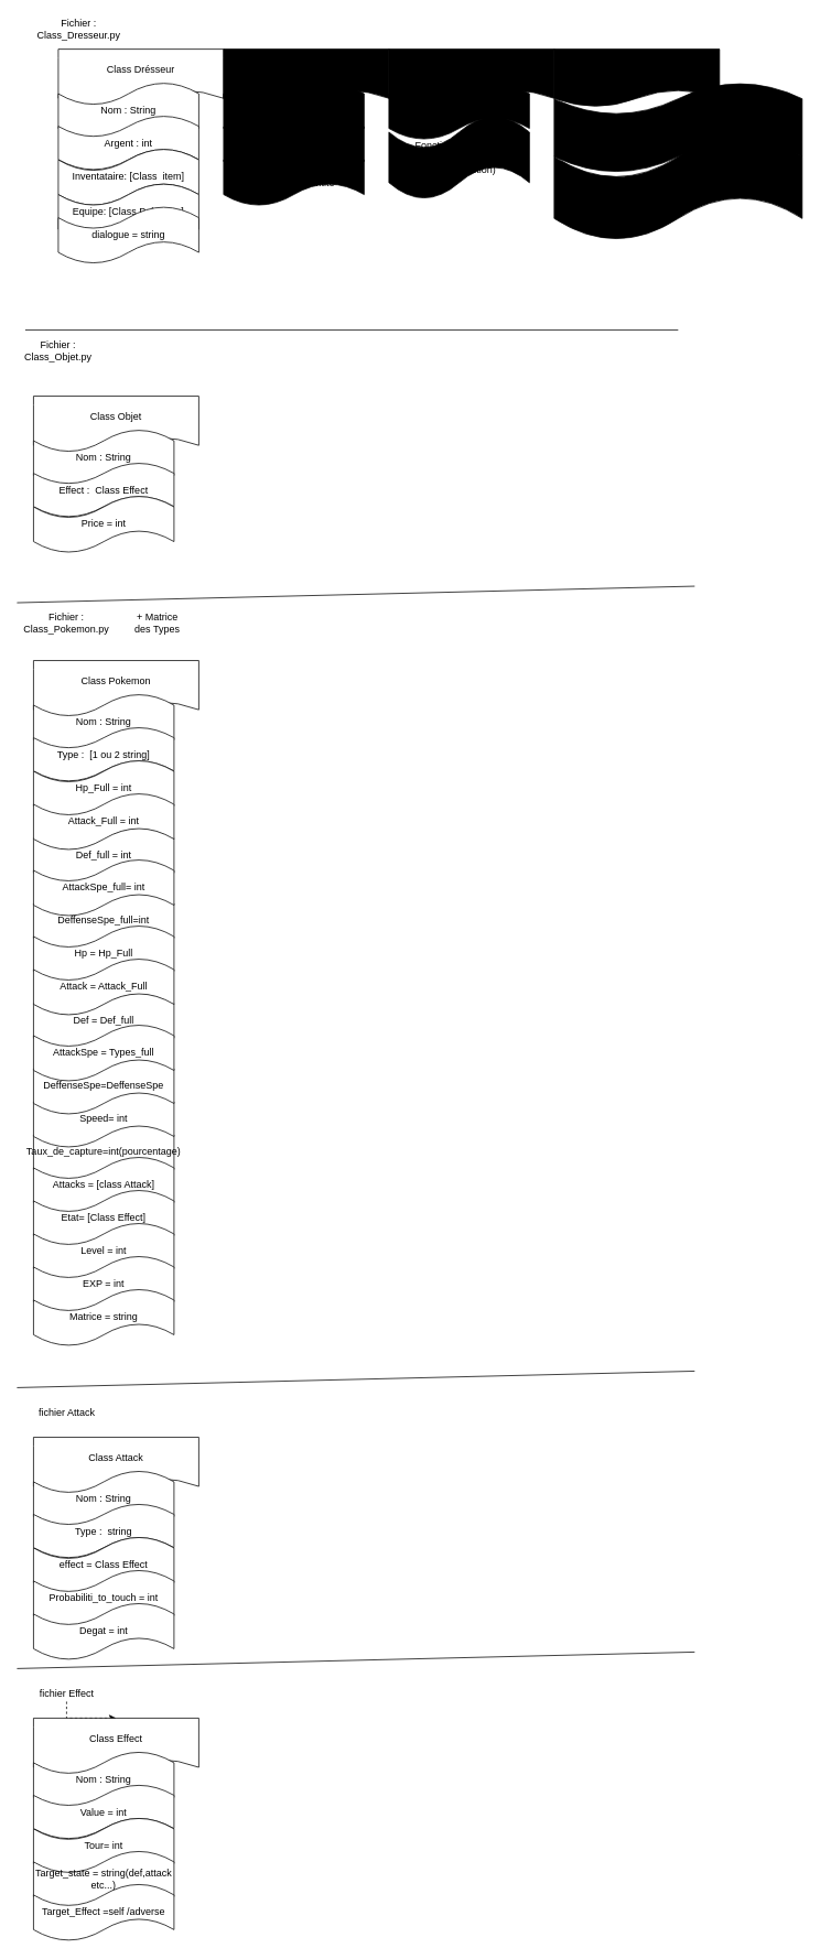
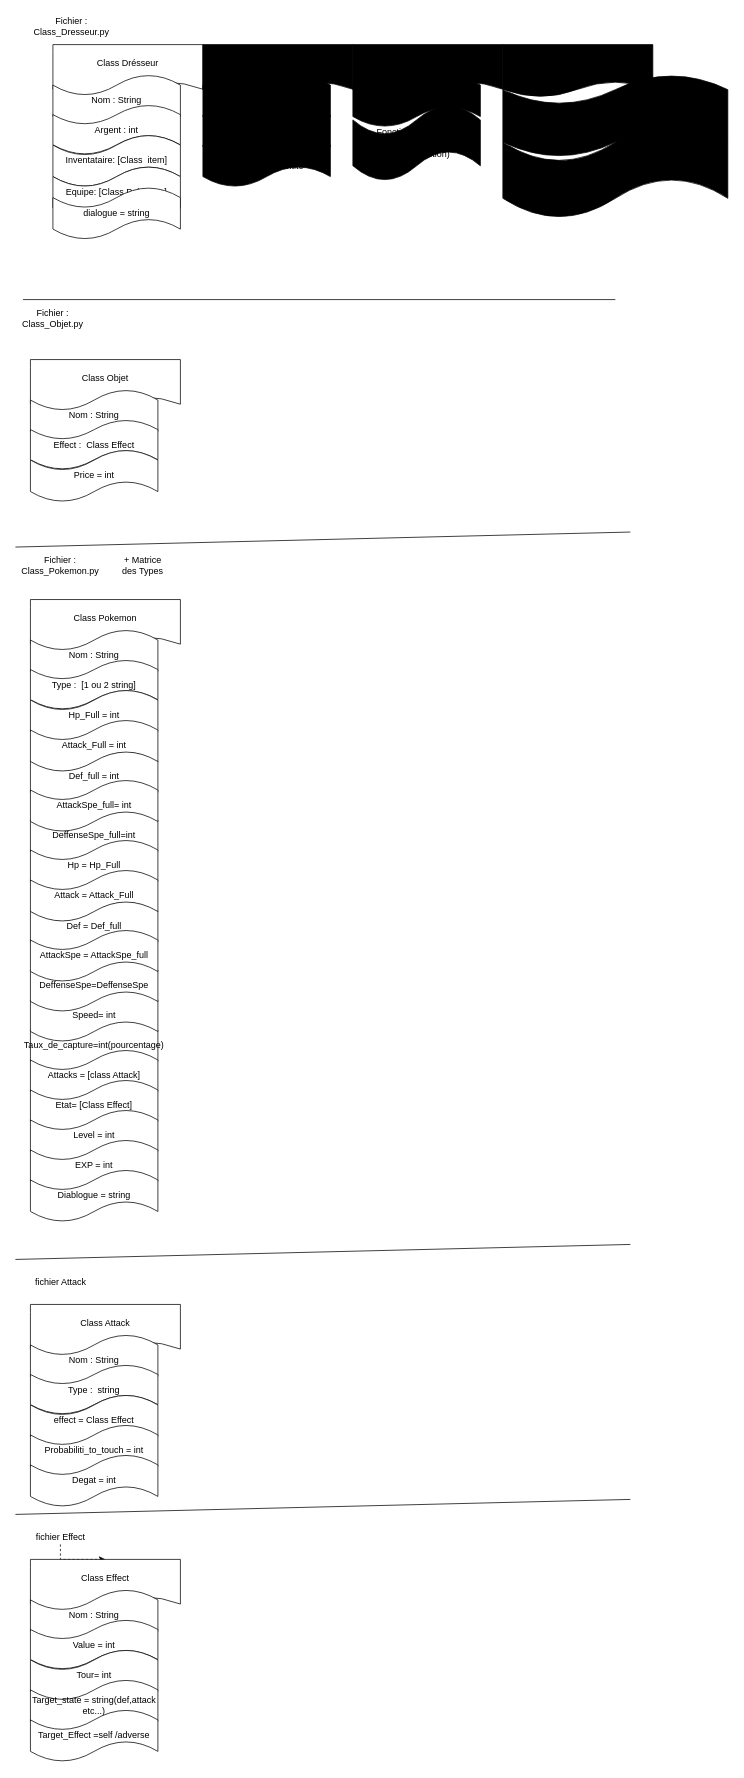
  <mxCell id="0" />
  <mxCell id="1" parent="0" />
  <mxCell id="2" value="Class Drésseur" style="shape=document;whiteSpace=wrap;html=1;boundedLbl=1;" vertex="1" parent="1"><mxGeometry x="70" y="59" width="200" height="70" as="geometry" /></mxCell>
  <mxCell id="3" value="Nom : String" style="shape=tape;whiteSpace=wrap;html=1;" vertex="1" parent="1"><mxGeometry x="70" y="99" width="170" height="70" as="geometry" /></mxCell>
  <mxCell id="4" value="Argent : int" style="shape=tape;whiteSpace=wrap;html=1;" vertex="1" parent="1"><mxGeometry x="70" y="139" width="170" height="67" as="geometry" /></mxCell>
  <mxCell id="5" value="Inventataire: [Class&amp;nbsp; item]" style="shape=tape;whiteSpace=wrap;html=1;" vertex="1" parent="1"><mxGeometry x="70" y="179" width="170" height="70" as="geometry" /></mxCell>
  <mxCell id="6" value="Equipe: [Class Pokemon]" style="shape=tape;whiteSpace=wrap;html=1;" vertex="1" parent="1"><mxGeometry x="70" y="221" width="170" height="70" as="geometry" /></mxCell>
  <mxCell id="7" value="Class Objet" style="shape=document;whiteSpace=wrap;html=1;boundedLbl=1;" vertex="1" parent="1"><mxGeometry x="40" y="479" width="200" height="70" as="geometry" /></mxCell>
  <mxCell id="8" value="Nom : String" style="shape=tape;whiteSpace=wrap;html=1;" vertex="1" parent="1"><mxGeometry x="40" y="519" width="170" height="70" as="geometry" /></mxCell>
  <mxCell id="9" value="Effect :&amp;nbsp; Class Effect" style="shape=tape;whiteSpace=wrap;html=1;" vertex="1" parent="1"><mxGeometry x="40" y="559" width="170" height="67" as="geometry" /></mxCell>
  <mxCell id="10" value="Price = int" style="shape=tape;whiteSpace=wrap;html=1;" vertex="1" parent="1"><mxGeometry x="40" y="599" width="170" height="70" as="geometry" /></mxCell>
  <mxCell id="11" value="Class Pokemon" style="shape=document;whiteSpace=wrap;html=1;boundedLbl=1;" vertex="1" parent="1"><mxGeometry x="40" y="799" width="200" height="70" as="geometry" /></mxCell>
  <mxCell id="12" value="Nom : String" style="shape=tape;whiteSpace=wrap;html=1;" vertex="1" parent="1"><mxGeometry x="40" y="839" width="170" height="70" as="geometry" /></mxCell>
  <mxCell id="13" value="Type :&amp;nbsp; [1 ou 2 string]" style="shape=tape;whiteSpace=wrap;html=1;" vertex="1" parent="1"><mxGeometry x="40" y="879" width="170" height="67" as="geometry" /></mxCell>
  <mxCell id="14" value="Hp_Full = int" style="shape=tape;whiteSpace=wrap;html=1;" vertex="1" parent="1"><mxGeometry x="40" y="919" width="170" height="70" as="geometry" /></mxCell>
  <mxCell id="15" value="Def_full = int" style="shape=tape;whiteSpace=wrap;html=1;" vertex="1" parent="1"><mxGeometry x="40" y="1000" width="170" height="70" as="geometry" /></mxCell>
  <mxCell id="16" value="" style="endArrow=none;html=1;rounded=0;" edge="1" parent="1"><mxGeometry width="50" height="50" relative="1" as="geometry"><mxPoint x="30" y="399" as="sourcePoint" /><mxPoint x="820" y="399" as="targetPoint" /><Array as="points" /></mxGeometry></mxCell>
  <mxCell id="17" value="" style="endArrow=none;html=1;rounded=0;" edge="1" parent="1"><mxGeometry width="50" height="50" relative="1" as="geometry"><mxPoint y="729" as="sourcePoint" x="20" /><mxPoint x="840" y="709" as="targetPoint" /></mxGeometry></mxCell>
  <mxCell id="18" value="Fichier : Class_Dresseur.py" style="text;html=1;strokeColor=none;fillColor=none;align=center;verticalAlign=middle;whiteSpace=wrap;rounded=0;" vertex="1" parent="1"><mxGeometry x="65" y="20" width="60" height="30" as="geometry" /></mxCell>
  <mxCell id="19" value="Fichier : Class_Objet.py" style="text;html=1;strokeColor=none;fillColor=none;align=center;verticalAlign=middle;whiteSpace=wrap;rounded=0;" vertex="1" parent="1"><mxGeometry x="40" y="409" width="60" height="30" as="geometry" /></mxCell>
  <mxCell id="20" value="Fichier : Class_Pokemon.py" style="text;html=1;strokeColor=none;fillColor=none;align=center;verticalAlign=middle;whiteSpace=wrap;rounded=0;" vertex="1" parent="1"><mxGeometry x="50" y="739" width="60" height="30" as="geometry" /></mxCell>
  <mxCell id="21" value="+ Matrice des Types&lt;br&gt;" style="text;html=1;strokeColor=none;fillColor=none;align=center;verticalAlign=middle;whiteSpace=wrap;rounded=0;" vertex="1" parent="1"><mxGeometry x="160" y="739" width="60" height="30" as="geometry" /></mxCell>
  <mxCell id="22" value="Attack_Full = int" style="shape=tape;whiteSpace=wrap;html=1;" vertex="1" parent="1"><mxGeometry x="40" y="959" width="170" height="70" as="geometry" /></mxCell>
  <mxCell id="23" value="DeffenseSpe_full=int" style="shape=tape;whiteSpace=wrap;html=1;" vertex="1" parent="1"><mxGeometry x="40" y="1079" width="170" height="70" as="geometry" /></mxCell>
  <mxCell id="24" value="AttackSpe_full= int" style="shape=tape;whiteSpace=wrap;html=1;" vertex="1" parent="1"><mxGeometry x="40" y="1039" width="170" height="70" as="geometry" /></mxCell>
  <mxCell id="25" value="Taux_de_capture=int(pourcentage)" style="shape=tape;whiteSpace=wrap;html=1;" vertex="1" parent="1"><mxGeometry x="40" y="1359" width="170" height="70" as="geometry" /></mxCell>
  <mxCell id="26" value="Speed= int" style="shape=tape;whiteSpace=wrap;html=1;" vertex="1" parent="1"><mxGeometry x="40" y="1319" width="170" height="70" as="geometry" /></mxCell>
  <mxCell id="27" value="Hp = Hp_Full" style="shape=tape;whiteSpace=wrap;html=1;" vertex="1" parent="1"><mxGeometry x="40" y="1119" width="170" height="70" as="geometry" /></mxCell>
  <mxCell id="28" value="Def = Def_full" style="shape=tape;whiteSpace=wrap;html=1;" vertex="1" parent="1"><mxGeometry x="40" y="1200" width="170" height="70" as="geometry" /></mxCell>
  <mxCell id="29" value="Attack = Attack_Full" style="shape=tape;whiteSpace=wrap;html=1;" vertex="1" parent="1"><mxGeometry x="40" y="1159" width="170" height="70" as="geometry" /></mxCell>
  <mxCell id="30" value="DeffenseSpe=DeffenseSpe" style="shape=tape;whiteSpace=wrap;html=1;" vertex="1" parent="1"><mxGeometry x="40" y="1279" width="170" height="70" as="geometry" /></mxCell>
- <mxCell id="31" value="AttackSpe = Types_full" style="shape=tape;whiteSpace=wrap;html=1;" vertex="1" parent="1"><mxGeometry x="40" y="1239" width="170" height="70" as="geometry" /></mxCell>
+ <mxCell id="31" value="AttackSpe = AttackSpe_full" style="shape=tape;whiteSpace=wrap;html=1;" vertex="1" parent="1"><mxGeometry x="40" y="1239" width="170" height="70" as="geometry" /></mxCell>
  <mxCell id="32" value="" style="endArrow=none;html=1;rounded=0;" edge="1" parent="1"><mxGeometry width="50" height="50" relative="1" as="geometry"><mxPoint y="1679" as="sourcePoint" x="20" /><mxPoint x="840" y="1659" as="targetPoint" /></mxGeometry></mxCell>
  <mxCell id="33" value="fichier Attack&lt;br&gt;" style="text;html=1;align=center;verticalAlign=middle;resizable=0;points=[];autosize=1;strokeColor=none;fillColor=none;" vertex="1" parent="1"><mxGeometry x="40" y="1699" width="80" height="20" as="geometry" /></mxCell>
  <mxCell id="34" value="Attacks = [class Attack]" style="shape=tape;whiteSpace=wrap;html=1;" vertex="1" parent="1"><mxGeometry x="40" y="1399" width="170" height="70" as="geometry" /></mxCell>
  <mxCell id="35" value="Class Attack" style="shape=document;whiteSpace=wrap;html=1;boundedLbl=1;" vertex="1" parent="1"><mxGeometry x="40" y="1739" width="200" height="70" as="geometry" /></mxCell>
  <mxCell id="36" value="Nom : String" style="shape=tape;whiteSpace=wrap;html=1;" vertex="1" parent="1"><mxGeometry x="40" y="1779" width="170" height="70" as="geometry" /></mxCell>
  <mxCell id="37" value="Type :&amp;nbsp; string" style="shape=tape;whiteSpace=wrap;html=1;" vertex="1" parent="1"><mxGeometry x="40" y="1819" width="170" height="67" as="geometry" /></mxCell>
  <mxCell id="38" value="effect = Class Effect" style="shape=tape;whiteSpace=wrap;html=1;" vertex="1" parent="1"><mxGeometry x="40" y="1859" width="170" height="70" as="geometry" /></mxCell>
  <mxCell id="39" value="Probabiliti_to_touch = int" style="shape=tape;whiteSpace=wrap;html=1;" vertex="1" parent="1"><mxGeometry x="40" y="1899" width="170" height="70" as="geometry" /></mxCell>
  <mxCell id="40" value="" style="endArrow=none;html=1;rounded=0;" edge="1" parent="1"><mxGeometry width="50" height="50" relative="1" as="geometry"><mxPoint y="2019" as="sourcePoint" x="20" /><mxPoint x="840" y="1999" as="targetPoint" /></mxGeometry></mxCell>
  <mxCell id="41" value="" style="edgeStyle=orthogonalEdgeStyle;rounded=0;orthogonalLoop=1;jettySize=auto;html=1;dashed=1;" edge="1" parent="1" source="42" target="43"><mxGeometry relative="1" as="geometry" /></mxCell>
  <mxCell id="42" value="fichier Effect" style="text;html=1;align=center;verticalAlign=middle;resizable=0;points=[];autosize=1;strokeColor=none;fillColor=none;" vertex="1" parent="1"><mxGeometry x="40" y="2039" width="80" height="20" as="geometry" /></mxCell>
  <mxCell id="43" value="Class Effect" style="shape=document;whiteSpace=wrap;html=1;boundedLbl=1;" vertex="1" parent="1"><mxGeometry x="40" y="2079" width="200" height="70" as="geometry" /></mxCell>
  <mxCell id="44" value="Nom : String" style="shape=tape;whiteSpace=wrap;html=1;" vertex="1" parent="1"><mxGeometry x="40" y="2119" width="170" height="70" as="geometry" /></mxCell>
  <mxCell id="45" value="Value = int" style="shape=tape;whiteSpace=wrap;html=1;" vertex="1" parent="1"><mxGeometry x="40" y="2159" width="170" height="67" as="geometry" /></mxCell>
  <mxCell id="46" value="Tour= int" style="shape=tape;whiteSpace=wrap;html=1;" vertex="1" parent="1"><mxGeometry x="40" y="2199" width="170" height="70" as="geometry" /></mxCell>
  <mxCell id="47" value="Target_state = string(def,attack etc...)&lt;span style=&quot;color: rgba(0 , 0 , 0 , 0) ; font-family: monospace ; font-size: 0px&quot;&gt;%3CmxGraphModel%3E%3Croot%3E%3CmxCell%20id%3D%220%22%2F%3E%3CmxCell%20id%3D%221%22%20parent%3D%220%22%2F%3E%3CmxCell%20id%3D%222%22%20value%3D%22Etat%3D%20%5BClass%20Effect%5D%22%20style%3D%22shape%3Dtape%3BwhiteSpace%3Dwrap%3Bhtml%3D1%3B%22%20vertex%3D%221%22%20parent%3D%221%22%3E%3CmxGeometry%20x%3D%2220%22%20y%3D%22250%22%20width%3D%22170%22%20height%3D%2270%22%20as%3D%22geometry%22%2F%3E%3C%2FmxCell%3E%3C%2Froot%3E%3C%2FmxGraphModel%3E&lt;/span&gt;" style="shape=tape;whiteSpace=wrap;html=1;" vertex="1" parent="1"><mxGeometry x="40" y="2239" width="170" height="70" as="geometry" /></mxCell>
  <mxCell id="48" value="Degat = int" style="shape=tape;whiteSpace=wrap;html=1;" vertex="1" parent="1"><mxGeometry x="40" y="1939" width="170" height="70" as="geometry" /></mxCell>
  <mxCell id="49" value="Etat= [Class Effect]" style="shape=tape;whiteSpace=wrap;html=1;" vertex="1" parent="1"><mxGeometry x="40" y="1439" width="170" height="70" as="geometry" /></mxCell>
  <mxCell id="50" value="Level = int&lt;span style=&quot;color: rgba(0 , 0 , 0 , 0) ; font-family: monospace ; font-size: 0px&quot;&gt;%3CmxGraphModel%3E%3Croot%3E%3CmxCell%20id%3D%220%22%2F%3E%3CmxCell%20id%3D%221%22%20parent%3D%220%22%2F%3E%3CmxCell%20id%3D%222%22%20value%3D%22Etat%3D%20%5BClass%20Effect%5D%22%20style%3D%22shape%3Dtape%3BwhiteSpace%3Dwrap%3Bhtml%3D1%3B%22%20vertex%3D%221%22%20parent%3D%221%22%3E%3CmxGeometry%20x%3D%2220%22%20y%3D%22250%22%20width%3D%22170%22%20height%3D%2270%22%20as%3D%22geometry%22%2F%3E%3C%2FmxCell%3E%3C%2Froot%3E%3C%2FmxGraphModel%3E&lt;/span&gt;" style="shape=tape;whiteSpace=wrap;html=1;" vertex="1" parent="1"><mxGeometry x="40" y="1479" width="170" height="70" as="geometry" /></mxCell>
  <mxCell id="51" value="EXP = int" style="shape=tape;whiteSpace=wrap;html=1;" vertex="1" parent="1"><mxGeometry x="40" y="1519" width="170" height="70" as="geometry" /></mxCell>
  <mxCell id="52" value="Target_Effect =self /adverse&lt;span style=&quot;color: rgba(0 , 0 , 0 , 0) ; font-family: monospace ; font-size: 0px&quot;&gt;%3CmxGraphModel%3E%3Croot%3E%3CmxCell%20id%3D%220%22%2F%3E%3CmxCell%20id%3D%221%22%20parent%3D%220%22%2F%3E%3CmxCell%20id%3D%222%22%20value%3D%22Etat%3D%20%5BClass%20Effect%5D%22%20style%3D%22shape%3Dtape%3BwhiteSpace%3Dwrap%3Bhtml%3D1%3B%22%20vertex%3D%221%22%20parent%3D%221%22%3E%3CmxGeometry%20x%3D%2220%22%20y%3D%22250%22%20width%3D%22170%22%20height%3D%2270%22%20as%3D%22geometry%22%2F%3E%3C%2FmxCell%3E%3C%2Froot%3E%3C%2FmxGraphModel%3E&lt;/span&gt;" style="shape=tape;whiteSpace=wrap;html=1;" vertex="1" parent="1"><mxGeometry x="40" y="2279" width="170" height="70" as="geometry" /></mxCell>
  <mxCell id="53" value="Class Joueur(Dresseur)" style="shape=document;whiteSpace=wrap;html=1;boundedLbl=1;fillColor=#000000;strokeColor=#000000;" vertex="1" parent="1"><mxGeometry x="270" y="59" width="200" height="70" as="geometry" /></mxCell>
  <mxCell id="54" value="PC = []" style="shape=tape;whiteSpace=wrap;html=1;fillColor=#000000;strokeColor=#000000;" vertex="1" parent="1"><mxGeometry x="270" y="99" width="170" height="70" as="geometry" /></mxCell>
  <mxCell id="55" value="Fonction qui permet d'atraper un pokemon" style="shape=tape;whiteSpace=wrap;html=1;fillColor=#000000;strokeColor=#000000;" vertex="1" parent="1"><mxGeometry x="270" y="139" width="170" height="70" as="geometry" /></mxCell>
  <mxCell id="56" value="Class Adverse(Dresseur)" style="shape=document;whiteSpace=wrap;html=1;boundedLbl=1;fillColor=#000000;strokeColor=#000000;" vertex="1" parent="1"><mxGeometry x="470" y="59" width="200" height="70" as="geometry" /></mxCell>
  <mxCell id="57" value="Argent = int" style="shape=tape;whiteSpace=wrap;html=1;fillColor=#000000;strokeColor=#000000;" vertex="1" parent="1"><mxGeometry x="470" y="99" width="170" height="70" as="geometry" /></mxCell>
  <mxCell id="58" value="Fonction qui permet d'enclencher un combat (grosse fonction)" style="shape=tape;whiteSpace=wrap;html=1;fillColor=#000000;strokeColor=#000000;" vertex="1" parent="1"><mxGeometry x="470" y="139" width="170" height="102" as="geometry" /></mxCell>
  <mxCell id="59" value="Fonction qui permet de parler avec d'autre Entité" style="shape=tape;whiteSpace=wrap;html=1;fillColor=#000000;strokeColor=#000000;" vertex="1" parent="1"><mxGeometry x="270" y="179" width="170" height="70" as="geometry" /></mxCell>
- <mxCell id="60" value="Matrice = string" style="shape=tape;whiteSpace=wrap;html=1;" vertex="1" parent="1"><mxGeometry x="40" y="1559" width="170" height="70" as="geometry" /></mxCell>
+ <mxCell id="60" value="Diablogue = string" style="shape=tape;whiteSpace=wrap;html=1;" vertex="1" parent="1"><mxGeometry x="40" y="1559" width="170" height="70" as="geometry" /></mxCell>
  <mxCell id="61" value="dialogue = string" style="shape=tape;whiteSpace=wrap;html=1;" vertex="1" parent="1"><mxGeometry x="70" y="249" width="170" height="70" as="geometry" /></mxCell>
  <mxCell id="62" value="Class Joueur(Dresseur)" style="shape=document;whiteSpace=wrap;html=1;boundedLbl=1;fillColor=#000000;strokeColor=#000000;" vertex="1" parent="1"><mxGeometry x="670" y="59" width="200" height="70" as="geometry" /></mxCell>
  <mxCell id="63" value="Inventaitre = [Objet(&quot;Potion&quot;;Effect(&quot;Soignier&quot;,20%,1,&quot;HP&quot;,&quot;self&quot;),10),&lt;br&gt;Objet(&quot;Pokeball&quot;,None,5)" style="shape=tape;whiteSpace=wrap;html=1;size=0.364;fillColor=#000000;strokeColor=#000000;" vertex="1" parent="1"><mxGeometry x="670" y="99" width="300" height="110" as="geometry" /></mxCell>
  <mxCell id="64" value="Fonction qui permet d'enclencher un combat (grosse fonction)" style="shape=tape;whiteSpace=wrap;html=1;size=0.419;fillColor=#000000;strokeColor=#000000;" vertex="1" parent="1"><mxGeometry x="670" y="162" width="300" height="129" as="geometry" /></mxCell>
